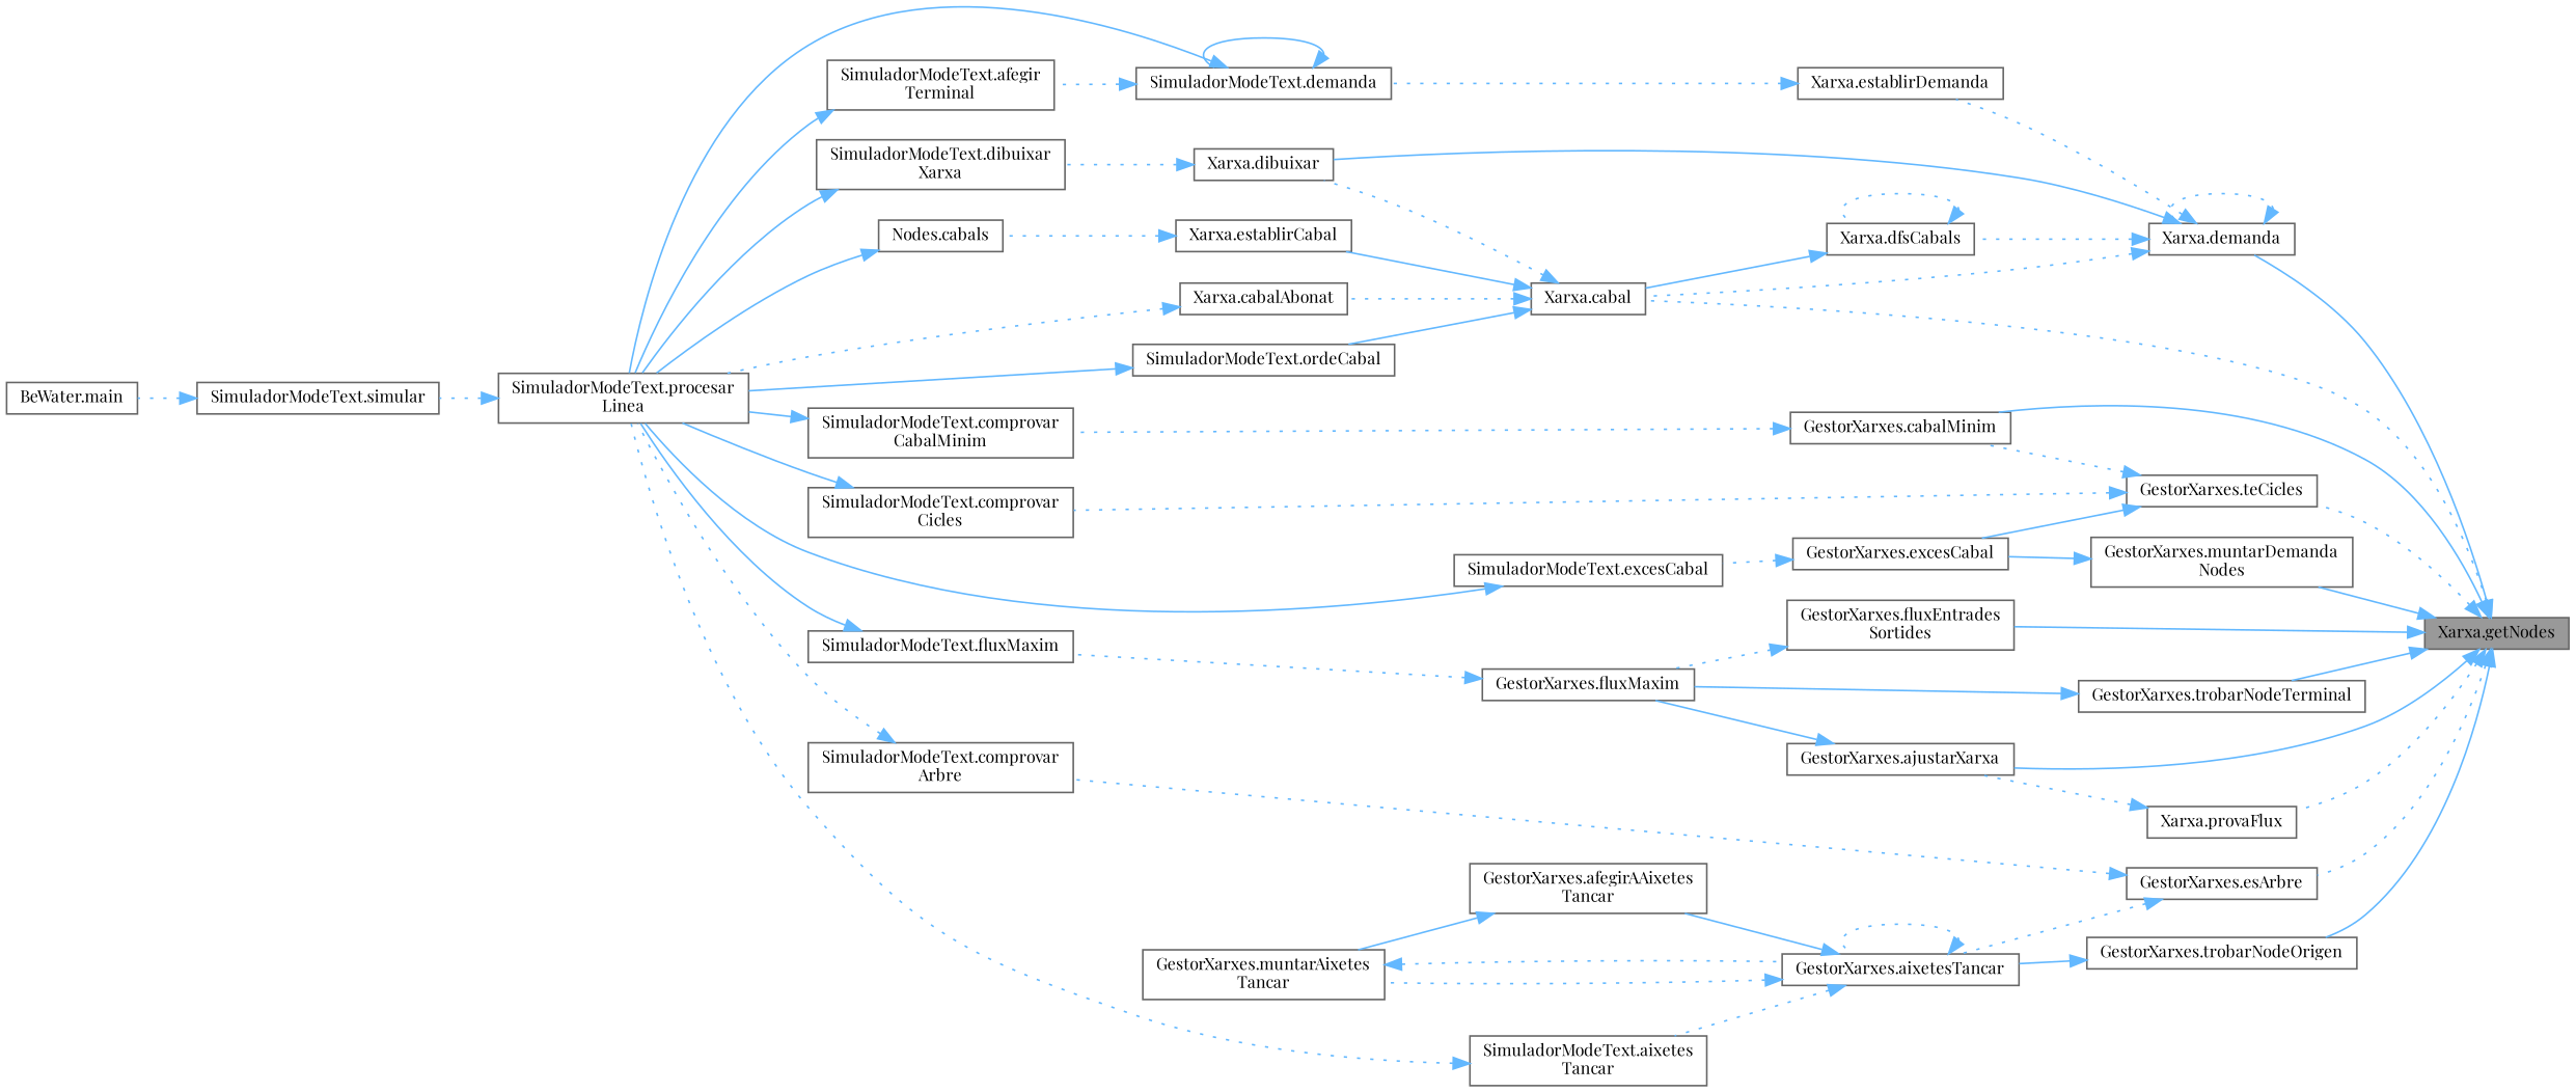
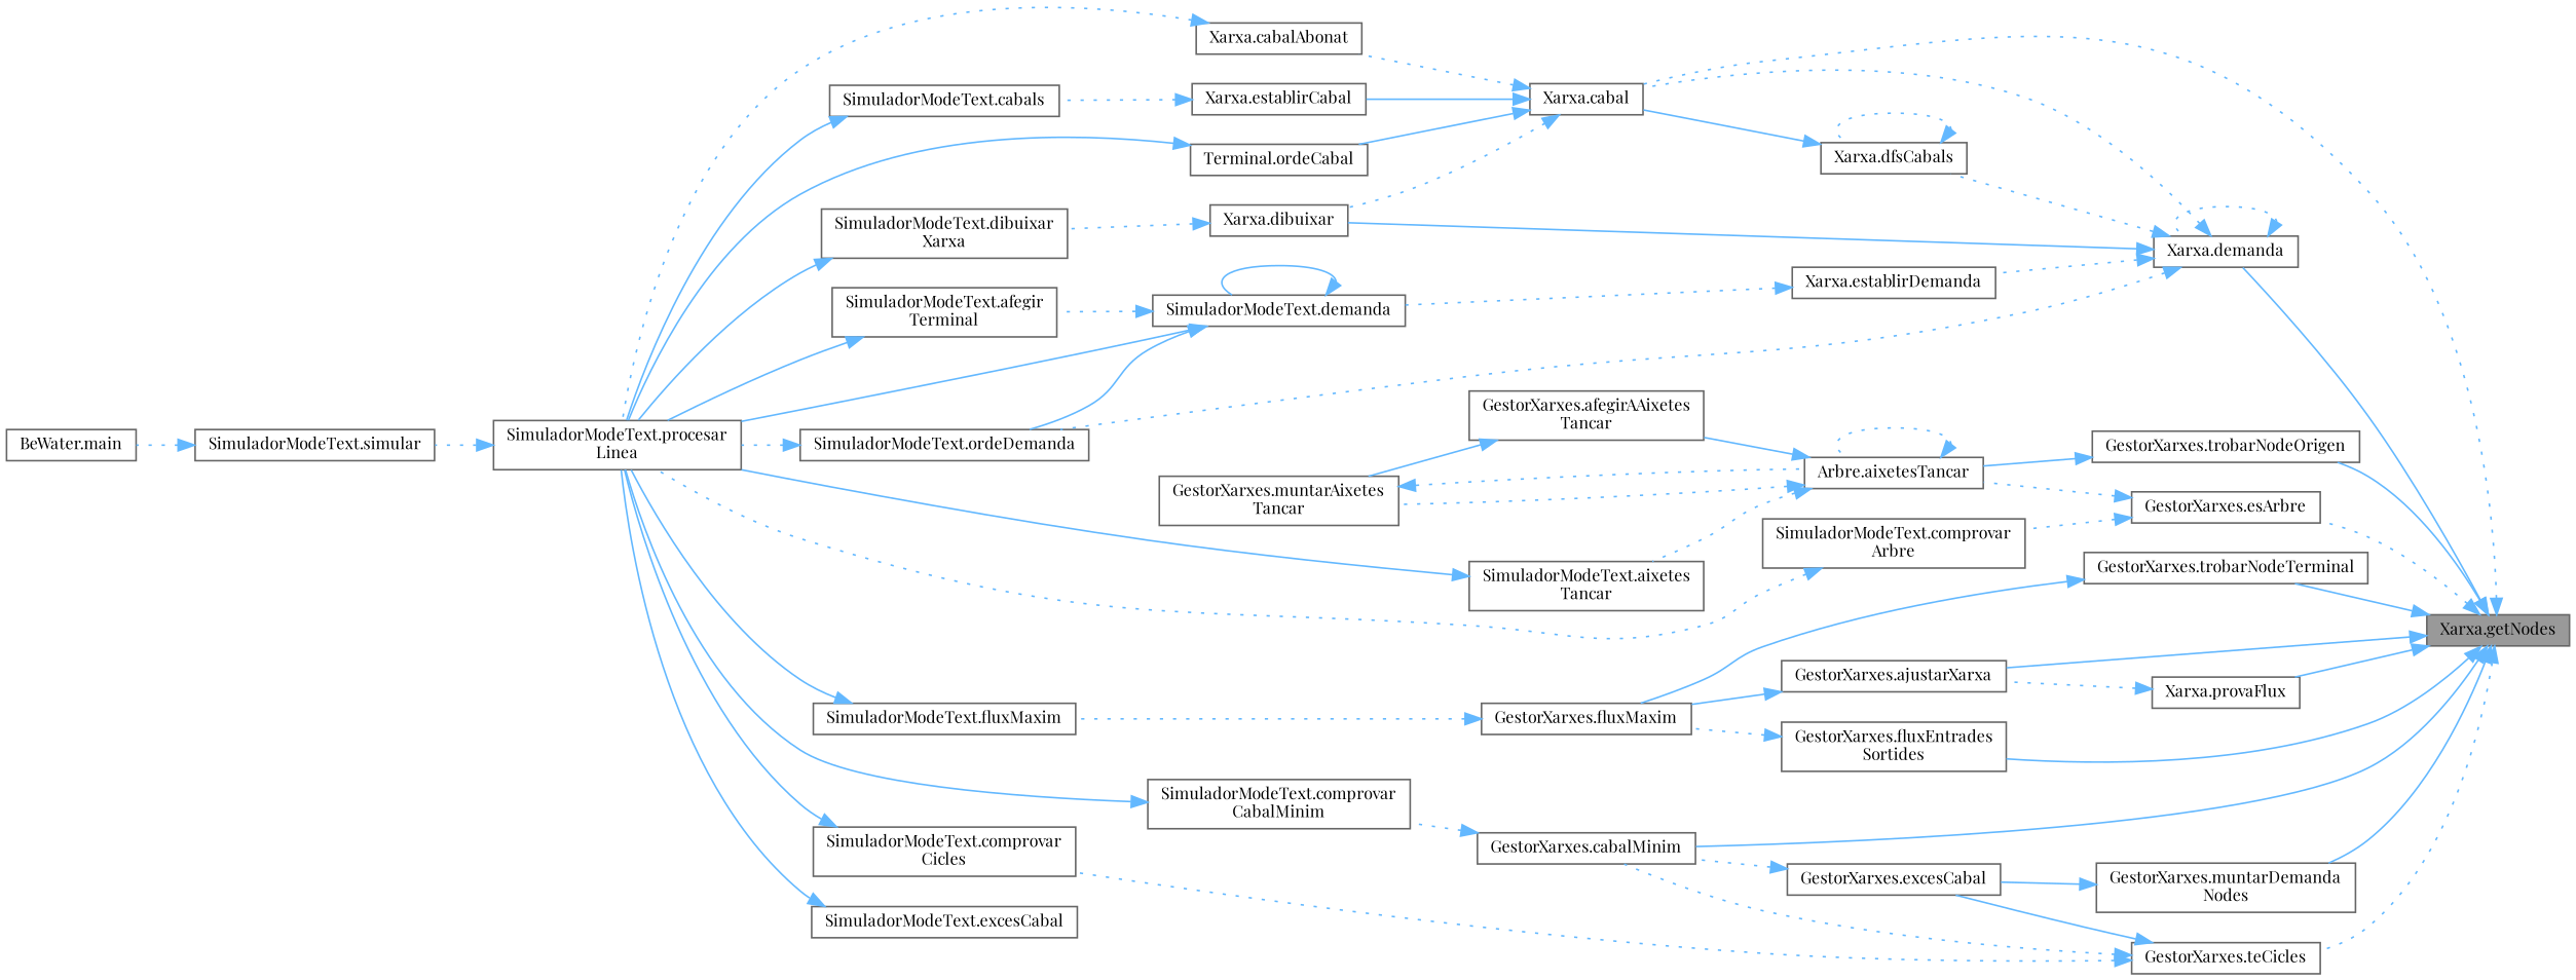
  digraph {
    fontname="Playfair Display"
    rankdir=RL
    node [color=grey40 fillcolor=white fontname="Playfair Display" fontsize=10 shape=box style=filled]
    edge [color=steelblue1 dir=back fontname="Playfair Display" fontsize=10 labelfontname=Helvetica labelfontsize=10 style=dotted]
    n1 [color=gray40 fillcolor=grey60 fontcolor=black height=0.2 label="Xarxa.getNodes" width=0.4]
    n2 [height=0.2 label="GestorXarxes.ajustarXarxa" width=0.4]
    n3 [height=0.2 label="Xarxa.cabal" width=0.4]
    n4 [height=0.2 label="GestorXarxes.cabalMinim" width=0.4]
    n5 [height=0.2 label="Xarxa.demanda" width=0.4]
    n6 [height=0.2 label="GestorXarxes.esArbre" width=0.4]
    n7 [height=0.2 label="GestorXarxes.fluxEntrades\lSortides" width=0.4]
    n8 [height=0.2 label="GestorXarxes.muntarDemanda\lNodes" width=0.4]
    n9 [height=0.2 label="Xarxa.provaFlux" width=0.4]
    n10 [height=0.2 label="GestorXarxes.teCicles" width=0.4]
    n11 [height=0.2 label="GestorXarxes.trobarNodeOrigen" width=0.4]
    n12 [height=0.2 label="GestorXarxes.trobarNodeTerminal" width=0.4]
    n13 [height=0.2 label="GestorXarxes.fluxMaxim" width=0.4]
    n14 [height=0.2 label="Xarxa.cabalAbonat" width=0.4]
    n15 [height=0.2 label="Xarxa.dibuixar" width=0.4]
    n16 [height=0.2 label="Xarxa.establirCabal" width=0.4]
-   n17 [height=0.2 label="SimuladorModeText.ordeCabal" width=0.4]
+   n17 [height=0.2 label="Terminal.ordeCabal" width=0.4]
    n18 [height=0.2 label="SimuladorModeText.comprovar\lCabalMinim" width=0.4]
    n19 [height=0.2 label="Xarxa.dfsCabals" width=0.4]
    n20 [height=0.2 label="Xarxa.establirDemanda" width=0.4]
-   n22 [height=0.2 label="GestorXarxes.aixetesTancar" width=0.4]
+   n21 [height=0.2 label="SimuladorModeText.ordeDemanda" width=0.4]
+   n22 [height=0.2 label="Arbre.aixetesTancar" width=0.4]
    n23 [height=0.2 label="SimuladorModeText.comprovar\lArbre" width=0.4]
    n24 [height=0.2 label="GestorXarxes.excesCabal" width=0.4]
    n25 [height=0.2 label="SimuladorModeText.comprovar\lCicles" width=0.4]
    n26 [height=0.2 label="SimuladorModeText.fluxMaxim" width=0.4]
    n27 [height=0.2 label="SimuladorModeText.procesar\lLinea" width=0.4]
    n28 [height=0.2 label="SimuladorModeText.simular" width=0.4]
    n29 [height=0.2 label="BeWater.main" width=0.4]
    n30 [height=0.2 label="SimuladorModeText.dibuixar\lXarxa" width=0.4]
-   n31 [height=0.2 label="Nodes.cabals" width=0.4]
+   n31 [height=0.2 label="SimuladorModeText.cabals" width=0.4]
    n32 [height=0.2 label="SimuladorModeText.demanda" width=0.4]
    n33 [height=0.2 label="SimuladorModeText.afegir\lTerminal" width=0.4]
    n34 [height=0.2 label="GestorXarxes.afegirAAixetes\lTancar" width=0.4]
    n35 [height=0.2 label="GestorXarxes.muntarAixetes\lTancar" width=0.4]
    n36 [height=0.2 label="SimuladorModeText.aixetes\lTancar" width=0.4]
    n37 [height=0.2 label="SimuladorModeText.excesCabal" width=0.4]
    n1 -> n2 [style=solid]
    n1 -> n3
    n1 -> n4 [style=solid]
    n1 -> n5 [style=solid]
    n1 -> n6
    n1 -> n7 [style=solid]
    n1 -> n8 [style=solid]
-   n1 -> n9
+   n1 -> n9 [style=solid]
    n1 -> n10
    n1 -> n11 [style=solid]
    n1 -> n12 [style=solid]
    n2 -> n13 [style=solid]
    n3 -> n14
    n3 -> n15
    n3 -> n16 [style=solid]
    n3 -> n17 [style=solid]
    n4 -> n18
    n5 -> n3
    n5 -> n5
    n5 -> n15 [style=solid]
    n5 -> n19
    n5 -> n20
+   n5 -> n21
    n6 -> n22
    n6 -> n23
    n7 -> n13
    n8 -> n24 [style=solid]
    n9 -> n2
    n10 -> n4
    n10 -> n24 [style=solid]
    n10 -> n25
    n11 -> n22 [style=solid]
    n12 -> n13 [style=solid]
    n13 -> n26
    n14 -> n27
    n15 -> n30
    n16 -> n31
    n17 -> n27 [style=solid]
    n18 -> n27 [style=solid]
    n19 -> n3 [style=solid]
    n19 -> n19
    n20 -> n32
+   n21 -> n27
    n22 -> n22
    n22 -> n34 [style=solid]
    n22 -> n35
    n22 -> n36
    n23 -> n27
-   n24 -> n37
+   n24 -> n4
    n25 -> n27 [style=solid]
    n26 -> n27 [style=solid]
    n27 -> n28
    n28 -> n29
    n30 -> n27 [style=solid]
    n31 -> n27 [style=solid]
+   n32 -> n21 [style=solid]
    n32 -> n27 [style=solid]
    n32 -> n32 [style=solid]
    n32 -> n33
    n33 -> n27 [style=solid]
    n34 -> n35 [style=solid]
    n35 -> n22
-   n36 -> n27
+   n36 -> n27 [style=solid]
    n37 -> n27 [style=solid]
  }
